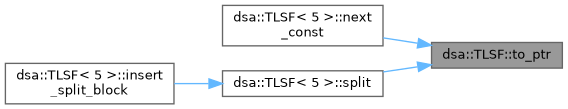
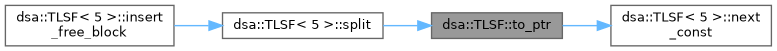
  digraph {
    rankdir=RL
    node [color=grey40 fillcolor=white fontname=Helvetica fontsize=10 shape=box style=filled]
    edge [color=steelblue1 dir=back fontname=Helvetica fontsize=10 labelfontname=Helvetica labelfontsize=10 style=solid]
    n1 [color=gray40 fillcolor=grey60 fontcolor=black height=0.2 label="dsa::TLSF::to_ptr" width=0.4]
    n2 [height=0.2 label="dsa::TLSF\< 5 \>::next\l_const" width=0.4]
    n3 [height=0.2 label="dsa::TLSF\< 5 \>::split" width=0.4]
-   n4 [height=0.2 label="dsa::TLSF\< 5 \>::insert\l_split_block" width=0.4]
-   n1 -> n2
+   n4 [height=0.2 label="dsa::TLSF\< 5 \>::insert\l_free_block" width=0.4]
+   n2 -> n1
    n1 -> n3
    n3 -> n4
  }
